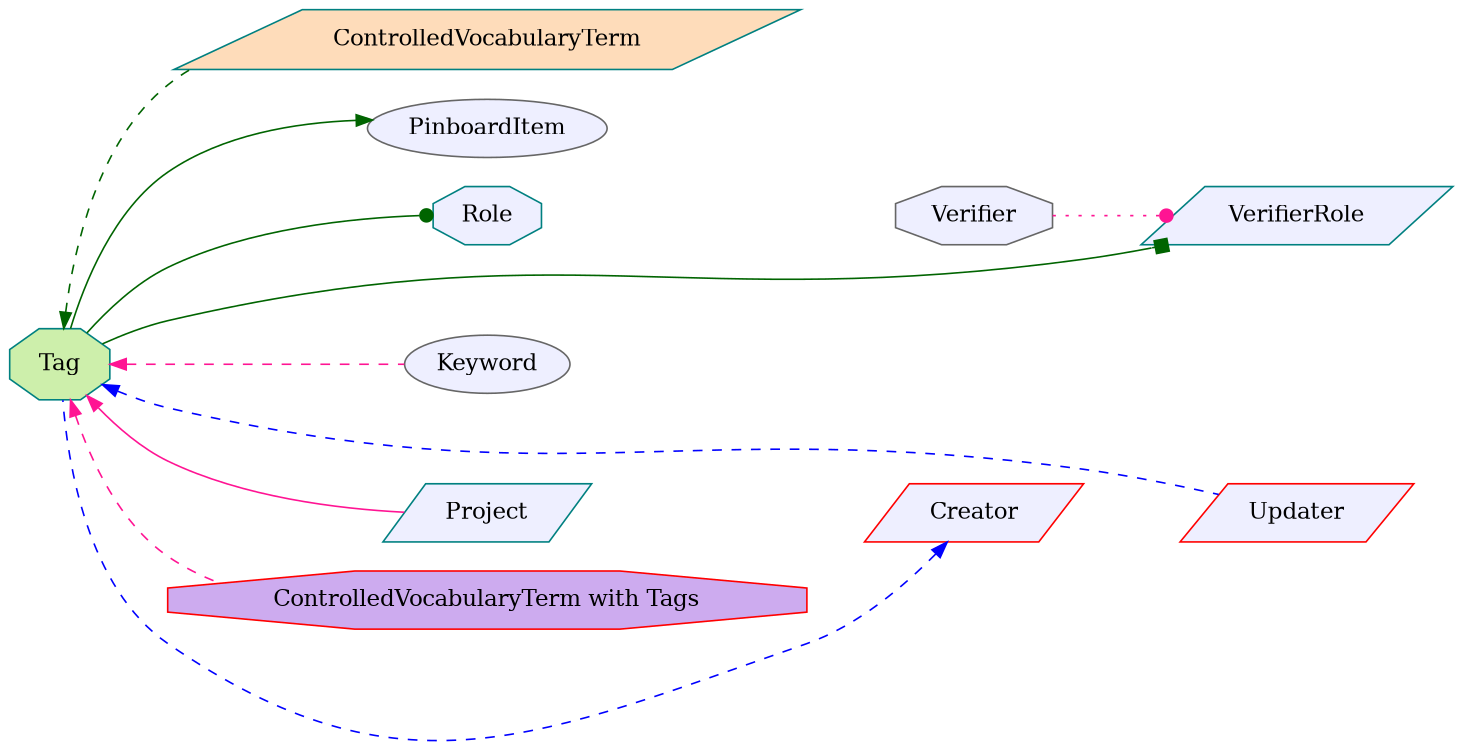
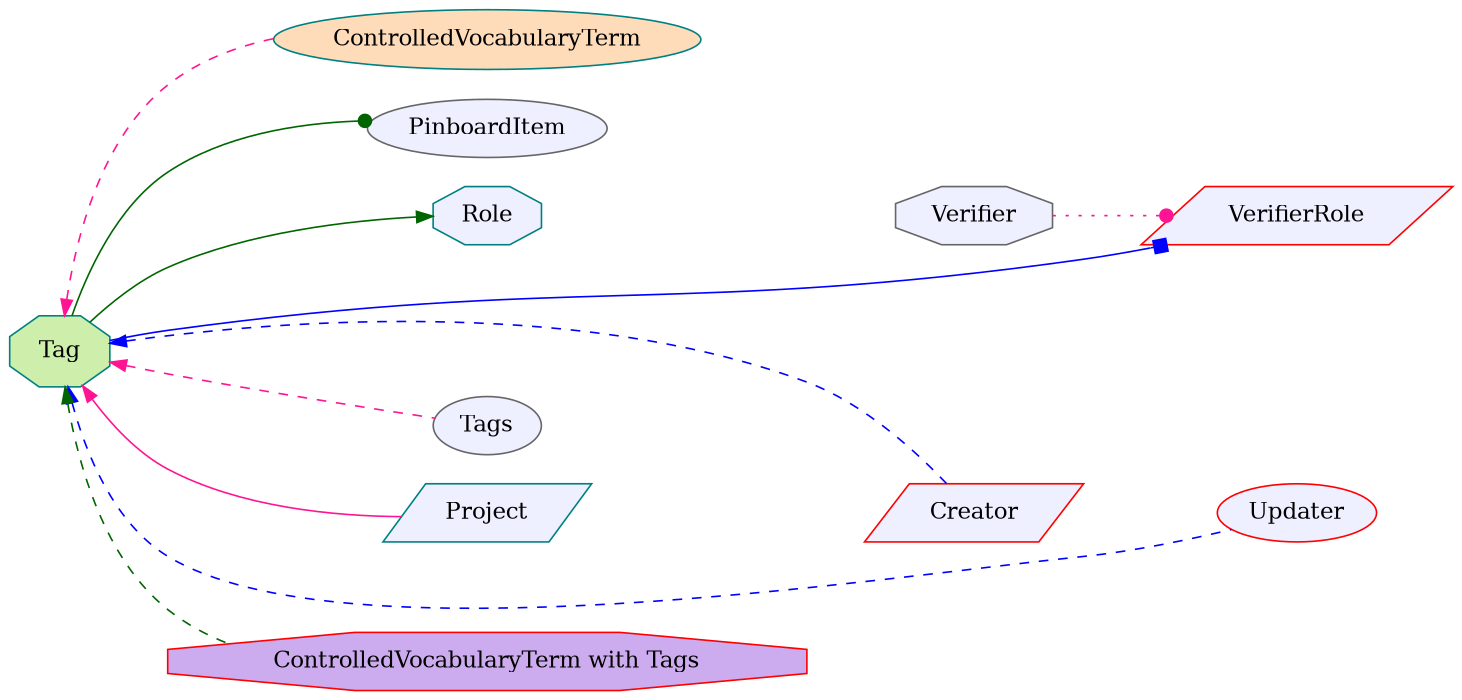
  digraph {
    rankdir=LR
    node [color=teal fillcolor="#eeefff" group=supporting shape=ellipse style=filled]
    edge [color=darkgreen style=dashed]
-   n1 [fillcolor="#fedcba" group=core height=0.51389 label=ControlledVocabularyTerm shape=parallelogram width=2.3056]
+   n1 [fillcolor="#fedcba" group=core height=0.51389 label=ControlledVocabularyTerm width=2.3056]
    n2 [fillcolor="#cdefab" group=target height=0.61111 label=Tag shape=octagon width=0.86111]
    n3 [color=gray40 height=0.5 label=PinboardItem width=1.2639]
    n4 [height=0.5 label=Role shape=octagon width=0.75]
-   n5 [height=0.5 label=VerifierRole shape=parallelogram width=1.1528]
+   n5 [color=red height=0.5 label=VerifierRole shape=parallelogram width=1.1528]
    n6 [color=gray40 height=0.5 label=Verifier shape=octagon width=0.79167]
    n7 [color=red height=0.5 label=Creator shape=parallelogram width=0.79167]
-   n8 [color=gray40 height=0.5 label=Keyword width=0.93056]
+   n8 [color=gray40 height=0.5 label=Tags width=0.93056]
    n9 [height=0.5 label=Project shape=parallelogram width=0.76389]
-   n10 [color=red height=0.5 label=Updater shape=parallelogram width=0.83333]
+   n10 [color=red height=0.5 label=Updater width=0.83333]
    n11 [color=red fillcolor="#cdabef" group=polymorphic height=0.5 label="ControlledVocabularyTerm with Tags" shape=octagon width=2.4182]
    subgraph sub_1 {
      n1
    }
    subgraph sub_2 {
      rank=min
      n2
    }
    subgraph sub_3 {
      n3
      n4
      n5
      n6
      n7
      n8
      n9
      n10
    }
-   n2 -> n1 [dir=back]
-   n2 -> n3 [arrowhead=normal style=""]
-   n2 -> n4 [arrowhead=dot style=""]
-   n2 -> n5 [arrowhead=box style=""]
-   n7 -> n2 [color=blue dir=back]
+   n2 -> n1 [color=deeppink dir=back]
+   n2 -> n3 [arrowhead=dot style=""]
+   n2 -> n4 [arrowhead=normal style=""]
+   n2 -> n5 [arrowhead=box color=blue style=""]
+   n2 -> n7 [color=blue dir=back]
    n2 -> n8 [color=deeppink dir=back]
    n2 -> n9 [color=deeppink dir=back style=solid]
    n2 -> n10 [color=blue dir=back]
-   n2 -> n11 [color=deeppink dir=back]
+   n2 -> n11 [dir=back]
    n4 -> n6 [style=invis color=""]
    n6 -> n5 [arrowhead=dot color=deeppink style=dotted]
    n7 -> n10 [style=invis color=""]
    n9 -> n7 [style=invis color=""]
  }
